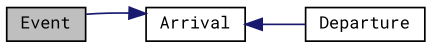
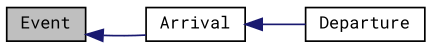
  digraph {
    fontname="Roboto Mono"
    rankdir=LR
    node [color=black fillcolor=white fontname="Roboto Mono" fontsize=10 shape=record style=filled]
    edge [color=midnightblue dir=back fontname="Roboto Mono" fontsize=10 labelfontname=Helvetica labelfontsize=10 style=solid]
    n1 [fillcolor=grey75 fontcolor=black height=0.2 label=Event width=0.4]
    n2 [height=0.2 label=Arrival width=0.4]
    n3 [height=0.2 label=Departure width=0.4]
-   n2 -> n1
+   n1 -> n2
    n2 -> n3
  }
